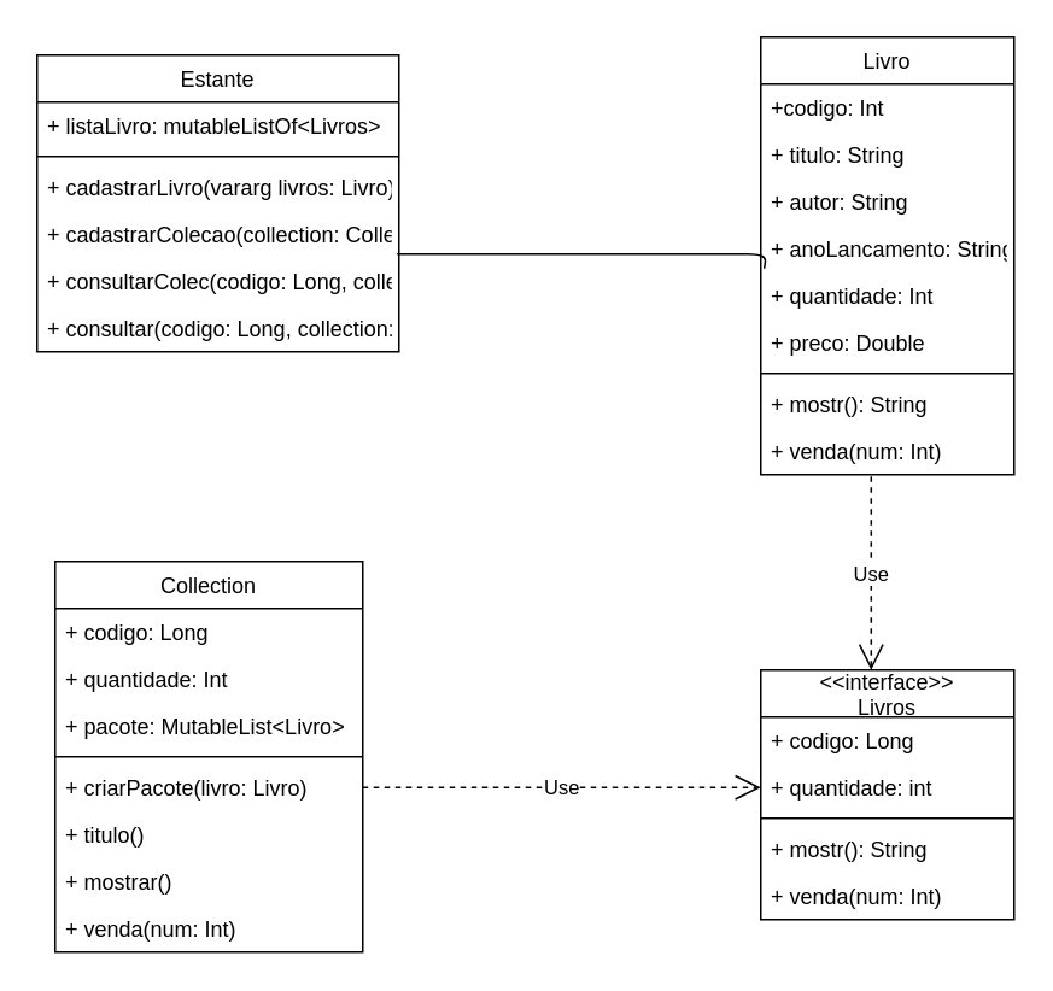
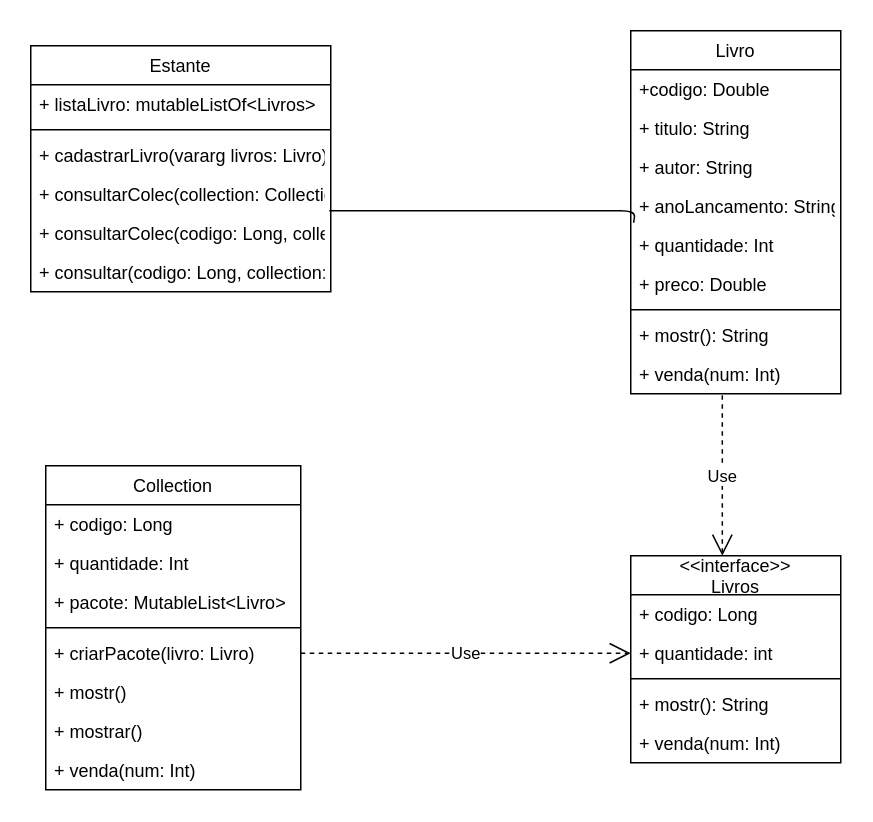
  <mxCell id="0" />
  <mxCell id="1" parent="0" />
  <mxCell id="2" value="Use" style="endArrow=open;endSize=12;dashed=1;html=1;exitX=0.436;exitY=1.038;exitDx=0;exitDy=0;entryX=0.436;entryY=0;entryDx=0;entryDy=0;entryPerimeter=0;exitPerimeter=0;" edge="1" parent="1" source="26" target="11"><mxGeometry width="160" relative="1" as="geometry"><mxPoint x="170" y="180" as="sourcePoint" /><mxPoint x="330" y="180" as="targetPoint" /></mxGeometry></mxCell>
  <mxCell id="3" value="Use" style="endArrow=open;endSize=12;dashed=1;html=1;exitX=1;exitY=0.5;exitDx=0;exitDy=0;entryX=0;entryY=0.5;entryDx=0;entryDy=0;" edge="1" parent="1" source="33" target="13"><mxGeometry width="160" relative="1" as="geometry"><mxPoint x="170" y="180" as="sourcePoint" /><mxPoint x="330" y="180" as="targetPoint" /></mxGeometry></mxCell>
  <mxCell id="4" value="Estante" style="swimlane;fontStyle=0;childLayout=stackLayout;horizontal=1;startSize=26;fillColor=none;horizontalStack=0;resizeParent=1;resizeParentMax=0;resizeLast=0;collapsible=1;marginBottom=0;" vertex="1" parent="1"><mxGeometry x="20" y="30" width="200" height="164" as="geometry" /></mxCell>
  <mxCell id="5" value="+ listaLivro: mutableListOf&lt;Livros&gt;" style="text;strokeColor=none;fillColor=none;align=left;verticalAlign=top;spacingLeft=4;spacingRight=4;overflow=hidden;rotatable=0;points=[[0,0.5],[1,0.5]];portConstraint=eastwest;" vertex="1" parent="4"><mxGeometry y="26" width="200" height="26" as="geometry" /></mxCell>
  <mxCell id="6" value="" style="line;strokeWidth=1;fillColor=none;align=left;verticalAlign=middle;spacingTop=-1;spacingLeft=3;spacingRight=3;rotatable=0;labelPosition=right;points=[];portConstraint=eastwest;" vertex="1" parent="4"><mxGeometry y="52" width="200" height="8" as="geometry" /></mxCell>
  <mxCell id="7" value="+ cadastrarLivro(vararg livros: Livro)" style="text;strokeColor=none;fillColor=none;align=left;verticalAlign=top;spacingLeft=4;spacingRight=4;overflow=hidden;rotatable=0;points=[[0,0.5],[1,0.5]];portConstraint=eastwest;" vertex="1" parent="4"><mxGeometry y="60" width="200" height="26" as="geometry" /></mxCell>
- <mxCell id="8" value="+ cadastrarColecao(collection: Collection)" style="text;strokeColor=none;fillColor=none;align=left;verticalAlign=top;spacingLeft=4;spacingRight=4;overflow=hidden;rotatable=0;points=[[0,0.5],[1,0.5]];portConstraint=eastwest;" vertex="1" parent="4"><mxGeometry y="86" width="200" height="26" as="geometry" /></mxCell>
+ <mxCell id="8" value="+ consultarColec(collection: Collection)" style="text;strokeColor=none;fillColor=none;align=left;verticalAlign=top;spacingLeft=4;spacingRight=4;overflow=hidden;rotatable=0;points=[[0,0.5],[1,0.5]];portConstraint=eastwest;" vertex="1" parent="4"><mxGeometry y="86" width="200" height="26" as="geometry" /></mxCell>
  <mxCell id="9" value="+ consultarColec(codigo: Long, collection: Collection)" style="text;strokeColor=none;fillColor=none;align=left;verticalAlign=top;spacingLeft=4;spacingRight=4;overflow=hidden;rotatable=0;points=[[0,0.5],[1,0.5]];portConstraint=eastwest;" vertex="1" parent="4"><mxGeometry y="112" width="200" height="26" as="geometry" /></mxCell>
  <mxCell id="10" value="+ consultar(codigo: Long, collection: Collection)" style="text;strokeColor=none;fillColor=none;align=left;verticalAlign=top;spacingLeft=4;spacingRight=4;overflow=hidden;rotatable=0;points=[[0,0.5],[1,0.5]];portConstraint=eastwest;" vertex="1" parent="4"><mxGeometry y="138" width="200" height="26" as="geometry" /></mxCell>
  <mxCell id="11" value="&lt;&lt;interface&gt;&gt;&#10;Livros" style="swimlane;fontStyle=0;childLayout=stackLayout;horizontal=1;startSize=26;fillColor=none;horizontalStack=0;resizeParent=1;resizeParentMax=0;resizeLast=0;collapsible=1;marginBottom=0;" vertex="1" parent="1"><mxGeometry x="420" y="370" width="140" height="138" as="geometry" /></mxCell>
  <mxCell id="12" value="+ codigo: Long" style="text;strokeColor=none;fillColor=none;align=left;verticalAlign=top;spacingLeft=4;spacingRight=4;overflow=hidden;rotatable=0;points=[[0,0.5],[1,0.5]];portConstraint=eastwest;" vertex="1" parent="11"><mxGeometry y="26" width="140" height="26" as="geometry" /></mxCell>
  <mxCell id="13" value="+ quantidade: int" style="text;strokeColor=none;fillColor=none;align=left;verticalAlign=top;spacingLeft=4;spacingRight=4;overflow=hidden;rotatable=0;points=[[0,0.5],[1,0.5]];portConstraint=eastwest;" vertex="1" parent="11"><mxGeometry y="52" width="140" height="26" as="geometry" /></mxCell>
  <mxCell id="14" value="" style="line;strokeWidth=1;fillColor=none;align=left;verticalAlign=middle;spacingTop=-1;spacingLeft=3;spacingRight=3;rotatable=0;labelPosition=right;points=[];portConstraint=eastwest;" vertex="1" parent="11"><mxGeometry y="78" width="140" height="8" as="geometry" /></mxCell>
  <mxCell id="15" value="+ mostr(): String" style="text;strokeColor=none;fillColor=none;align=left;verticalAlign=top;spacingLeft=4;spacingRight=4;overflow=hidden;rotatable=0;points=[[0,0.5],[1,0.5]];portConstraint=eastwest;" vertex="1" parent="11"><mxGeometry y="86" width="140" height="26" as="geometry" /></mxCell>
  <mxCell id="16" value="+ venda(num: Int)" style="text;strokeColor=none;fillColor=none;align=left;verticalAlign=top;spacingLeft=4;spacingRight=4;overflow=hidden;rotatable=0;points=[[0,0.5],[1,0.5]];portConstraint=eastwest;" vertex="1" parent="11"><mxGeometry y="112" width="140" height="26" as="geometry" /></mxCell>
  <mxCell id="17" value="Livro" style="swimlane;fontStyle=0;childLayout=stackLayout;horizontal=1;startSize=26;fillColor=none;horizontalStack=0;resizeParent=1;resizeParentMax=0;resizeLast=0;collapsible=1;marginBottom=0;" vertex="1" parent="1"><mxGeometry x="420" y="20" width="140" height="242" as="geometry" /></mxCell>
- <mxCell id="18" value="+codigo: Int" style="text;strokeColor=none;fillColor=none;align=left;verticalAlign=top;spacingLeft=4;spacingRight=4;overflow=hidden;rotatable=0;points=[[0,0.5],[1,0.5]];portConstraint=eastwest;" vertex="1" parent="17"><mxGeometry y="26" width="140" height="26" as="geometry" /></mxCell>
+ <mxCell id="18" value="+codigo: Double" style="text;strokeColor=none;fillColor=none;align=left;verticalAlign=top;spacingLeft=4;spacingRight=4;overflow=hidden;rotatable=0;points=[[0,0.5],[1,0.5]];portConstraint=eastwest;" vertex="1" parent="17"><mxGeometry y="26" width="140" height="26" as="geometry" /></mxCell>
  <mxCell id="19" value="+ titulo: String" style="text;strokeColor=none;fillColor=none;align=left;verticalAlign=top;spacingLeft=4;spacingRight=4;overflow=hidden;rotatable=0;points=[[0,0.5],[1,0.5]];portConstraint=eastwest;" vertex="1" parent="17"><mxGeometry y="52" width="140" height="26" as="geometry" /></mxCell>
  <mxCell id="20" value="+ autor: String" style="text;strokeColor=none;fillColor=none;align=left;verticalAlign=top;spacingLeft=4;spacingRight=4;overflow=hidden;rotatable=0;points=[[0,0.5],[1,0.5]];portConstraint=eastwest;" vertex="1" parent="17"><mxGeometry y="78" width="140" height="26" as="geometry" /></mxCell>
  <mxCell id="21" value="+ anoLancamento: String" style="text;strokeColor=none;fillColor=none;align=left;verticalAlign=top;spacingLeft=4;spacingRight=4;overflow=hidden;rotatable=0;points=[[0,0.5],[1,0.5]];portConstraint=eastwest;" vertex="1" parent="17"><mxGeometry y="104" width="140" height="26" as="geometry" /></mxCell>
  <mxCell id="22" value="+ quantidade: Int" style="text;strokeColor=none;fillColor=none;align=left;verticalAlign=top;spacingLeft=4;spacingRight=4;overflow=hidden;rotatable=0;points=[[0,0.5],[1,0.5]];portConstraint=eastwest;" vertex="1" parent="17"><mxGeometry y="130" width="140" height="26" as="geometry" /></mxCell>
  <mxCell id="23" value="+ preco: Double" style="text;strokeColor=none;fillColor=none;align=left;verticalAlign=top;spacingLeft=4;spacingRight=4;overflow=hidden;rotatable=0;points=[[0,0.5],[1,0.5]];portConstraint=eastwest;" vertex="1" parent="17"><mxGeometry y="156" width="140" height="26" as="geometry" /></mxCell>
  <mxCell id="24" value="" style="line;strokeWidth=1;fillColor=none;align=left;verticalAlign=middle;spacingTop=-1;spacingLeft=3;spacingRight=3;rotatable=0;labelPosition=right;points=[];portConstraint=eastwest;" vertex="1" parent="17"><mxGeometry y="182" width="140" height="8" as="geometry" /></mxCell>
  <mxCell id="25" value="+ mostr(): String" style="text;strokeColor=none;fillColor=none;align=left;verticalAlign=top;spacingLeft=4;spacingRight=4;overflow=hidden;rotatable=0;points=[[0,0.5],[1,0.5]];portConstraint=eastwest;" vertex="1" parent="17"><mxGeometry y="190" width="140" height="26" as="geometry" /></mxCell>
  <mxCell id="26" value="+ venda(num: Int)" style="text;strokeColor=none;fillColor=none;align=left;verticalAlign=top;spacingLeft=4;spacingRight=4;overflow=hidden;rotatable=0;points=[[0,0.5],[1,0.5]];portConstraint=eastwest;" vertex="1" parent="17"><mxGeometry y="216" width="140" height="26" as="geometry" /></mxCell>
  <mxCell id="27" value="" style="endArrow=none;html=1;edgeStyle=orthogonalEdgeStyle;entryX=0.014;entryY=-0.077;entryDx=0;entryDy=0;entryPerimeter=0;exitX=0.995;exitY=-0.077;exitDx=0;exitDy=0;exitPerimeter=0;" edge="1" parent="1" source="9" target="22"><mxGeometry relative="1" as="geometry"><mxPoint x="170" y="180" as="sourcePoint" /><mxPoint x="330" y="180" as="targetPoint" /><Array as="points"><mxPoint x="423" y="140" /></Array></mxGeometry></mxCell>
  <mxCell id="28" value="Collection" style="swimlane;fontStyle=0;childLayout=stackLayout;horizontal=1;startSize=26;fillColor=none;horizontalStack=0;resizeParent=1;resizeParentMax=0;resizeLast=0;collapsible=1;marginBottom=0;" vertex="1" parent="1"><mxGeometry x="30" y="310" width="170" height="216" as="geometry" /></mxCell>
  <mxCell id="29" value="+ codigo: Long" style="text;strokeColor=none;fillColor=none;align=left;verticalAlign=top;spacingLeft=4;spacingRight=4;overflow=hidden;rotatable=0;points=[[0,0.5],[1,0.5]];portConstraint=eastwest;" vertex="1" parent="28"><mxGeometry y="26" width="170" height="26" as="geometry" /></mxCell>
  <mxCell id="30" value="+ quantidade: Int" style="text;strokeColor=none;fillColor=none;align=left;verticalAlign=top;spacingLeft=4;spacingRight=4;overflow=hidden;rotatable=0;points=[[0,0.5],[1,0.5]];portConstraint=eastwest;" vertex="1" parent="28"><mxGeometry y="52" width="170" height="26" as="geometry" /></mxCell>
  <mxCell id="31" value="+ pacote: MutableList&lt;Livro&gt;" style="text;strokeColor=none;fillColor=none;align=left;verticalAlign=top;spacingLeft=4;spacingRight=4;overflow=hidden;rotatable=0;points=[[0,0.5],[1,0.5]];portConstraint=eastwest;" vertex="1" parent="28"><mxGeometry y="78" width="170" height="26" as="geometry" /></mxCell>
  <mxCell id="32" value="" style="line;strokeWidth=1;fillColor=none;align=left;verticalAlign=middle;spacingTop=-1;spacingLeft=3;spacingRight=3;rotatable=0;labelPosition=right;points=[];portConstraint=eastwest;" vertex="1" parent="28"><mxGeometry y="104" width="170" height="8" as="geometry" /></mxCell>
  <mxCell id="33" value="+ criarPacote(livro: Livro)" style="text;strokeColor=none;fillColor=none;align=left;verticalAlign=top;spacingLeft=4;spacingRight=4;overflow=hidden;rotatable=0;points=[[0,0.5],[1,0.5]];portConstraint=eastwest;" vertex="1" parent="28"><mxGeometry y="112" width="170" height="26" as="geometry" /></mxCell>
- <mxCell id="34" value="+ titulo()" style="text;strokeColor=none;fillColor=none;align=left;verticalAlign=top;spacingLeft=4;spacingRight=4;overflow=hidden;rotatable=0;points=[[0,0.5],[1,0.5]];portConstraint=eastwest;" vertex="1" parent="28"><mxGeometry y="138" width="170" height="26" as="geometry" /></mxCell>
+ <mxCell id="34" value="+ mostr()" style="text;strokeColor=none;fillColor=none;align=left;verticalAlign=top;spacingLeft=4;spacingRight=4;overflow=hidden;rotatable=0;points=[[0,0.5],[1,0.5]];portConstraint=eastwest;" vertex="1" parent="28"><mxGeometry y="138" width="170" height="26" as="geometry" /></mxCell>
  <mxCell id="35" value="+ mostrar()" style="text;strokeColor=none;fillColor=none;align=left;verticalAlign=top;spacingLeft=4;spacingRight=4;overflow=hidden;rotatable=0;points=[[0,0.5],[1,0.5]];portConstraint=eastwest;" vertex="1" parent="28"><mxGeometry y="164" width="170" height="26" as="geometry" /></mxCell>
  <mxCell id="36" value="+ venda(num: Int)" style="text;strokeColor=none;fillColor=none;align=left;verticalAlign=top;spacingLeft=4;spacingRight=4;overflow=hidden;rotatable=0;points=[[0,0.5],[1,0.5]];portConstraint=eastwest;" vertex="1" parent="28"><mxGeometry y="190" width="170" height="26" as="geometry" /></mxCell>
